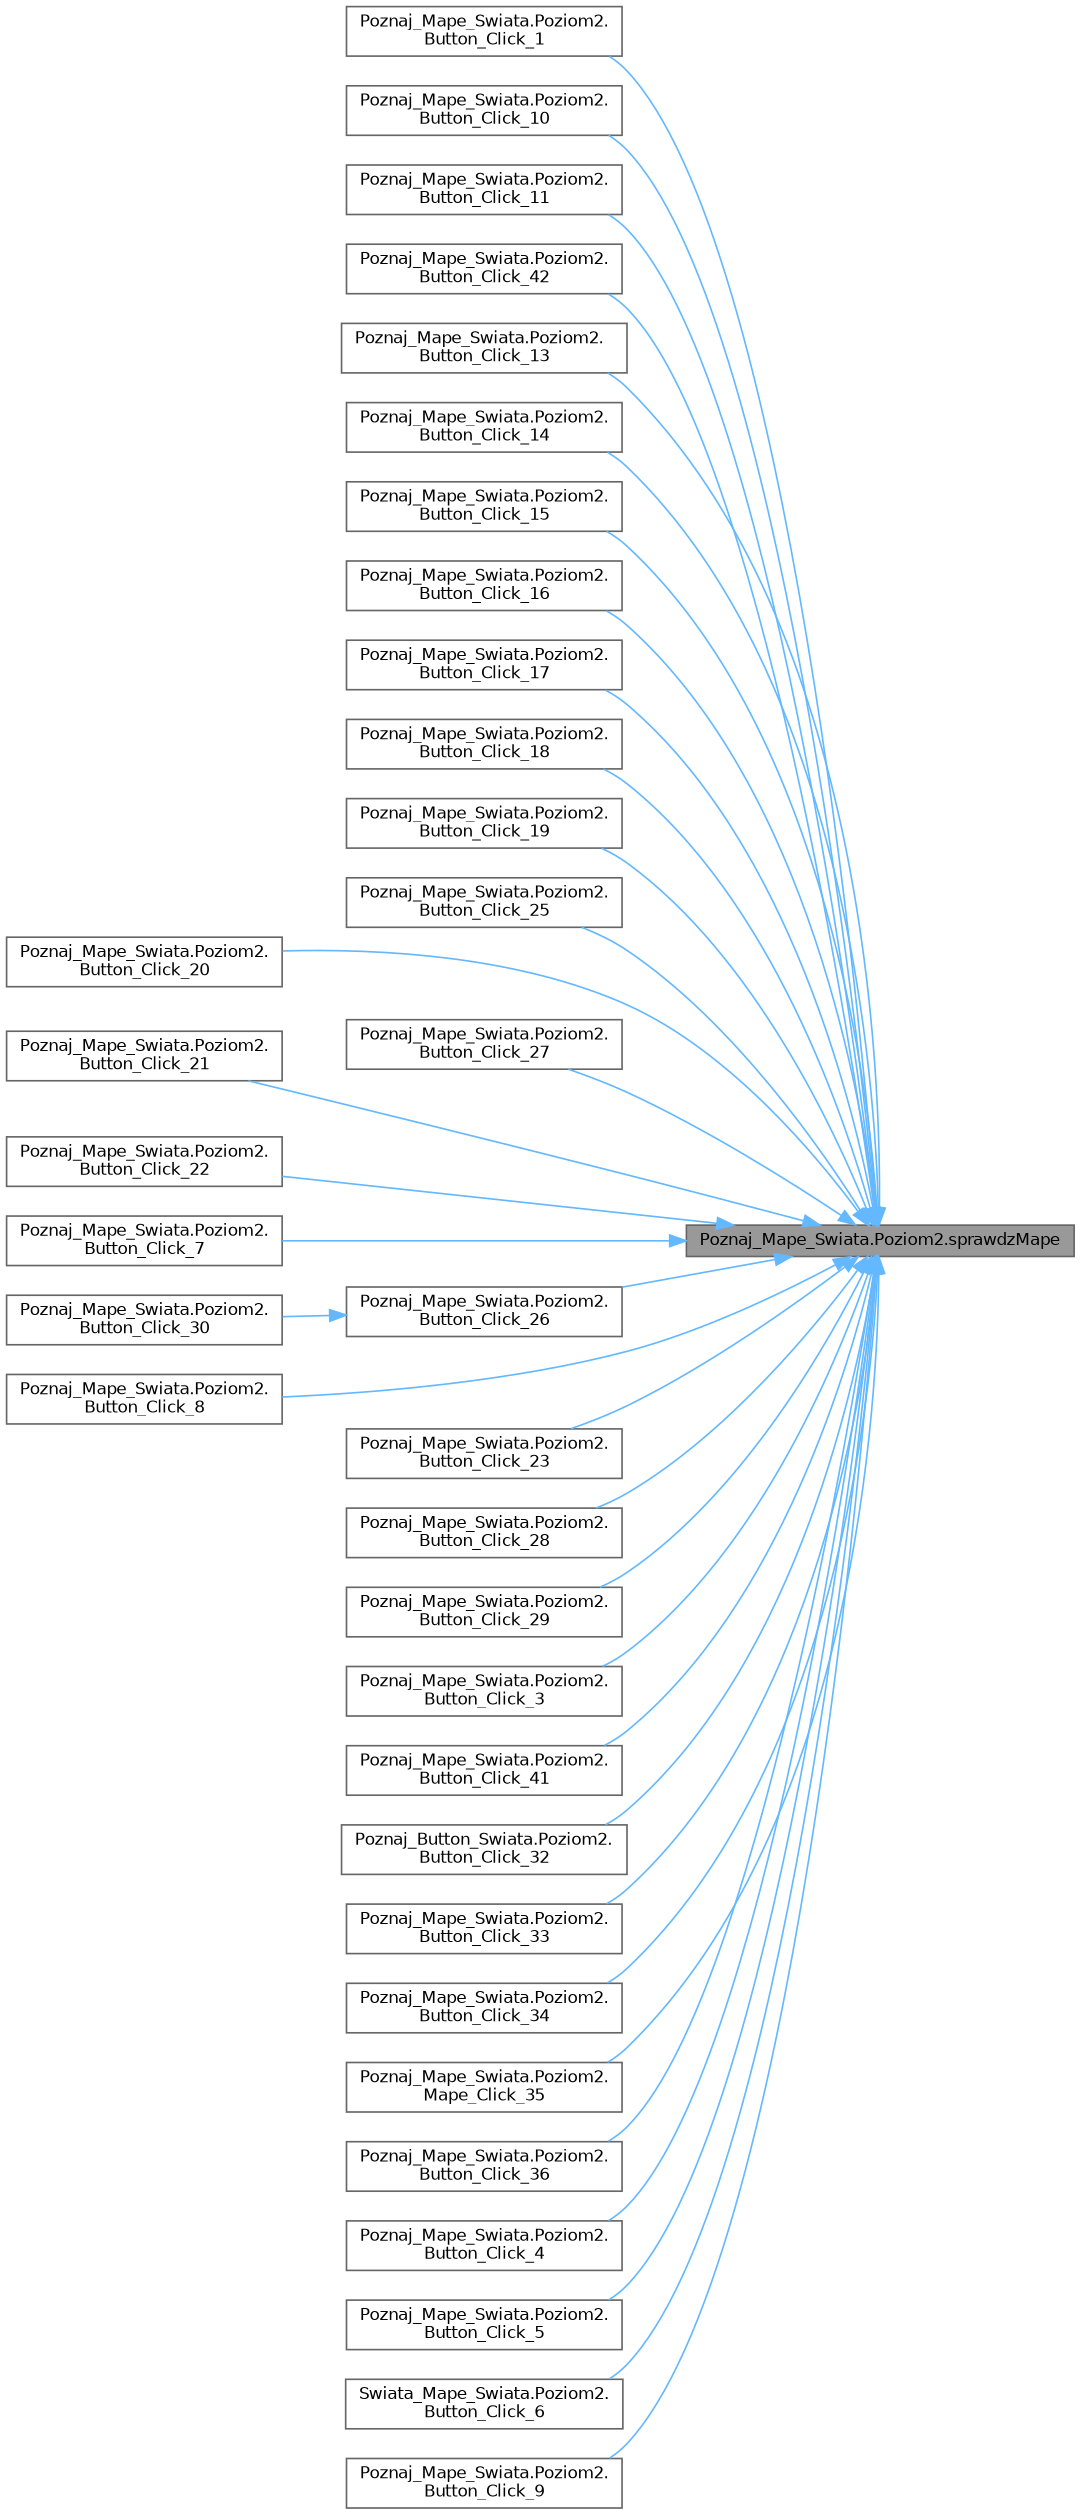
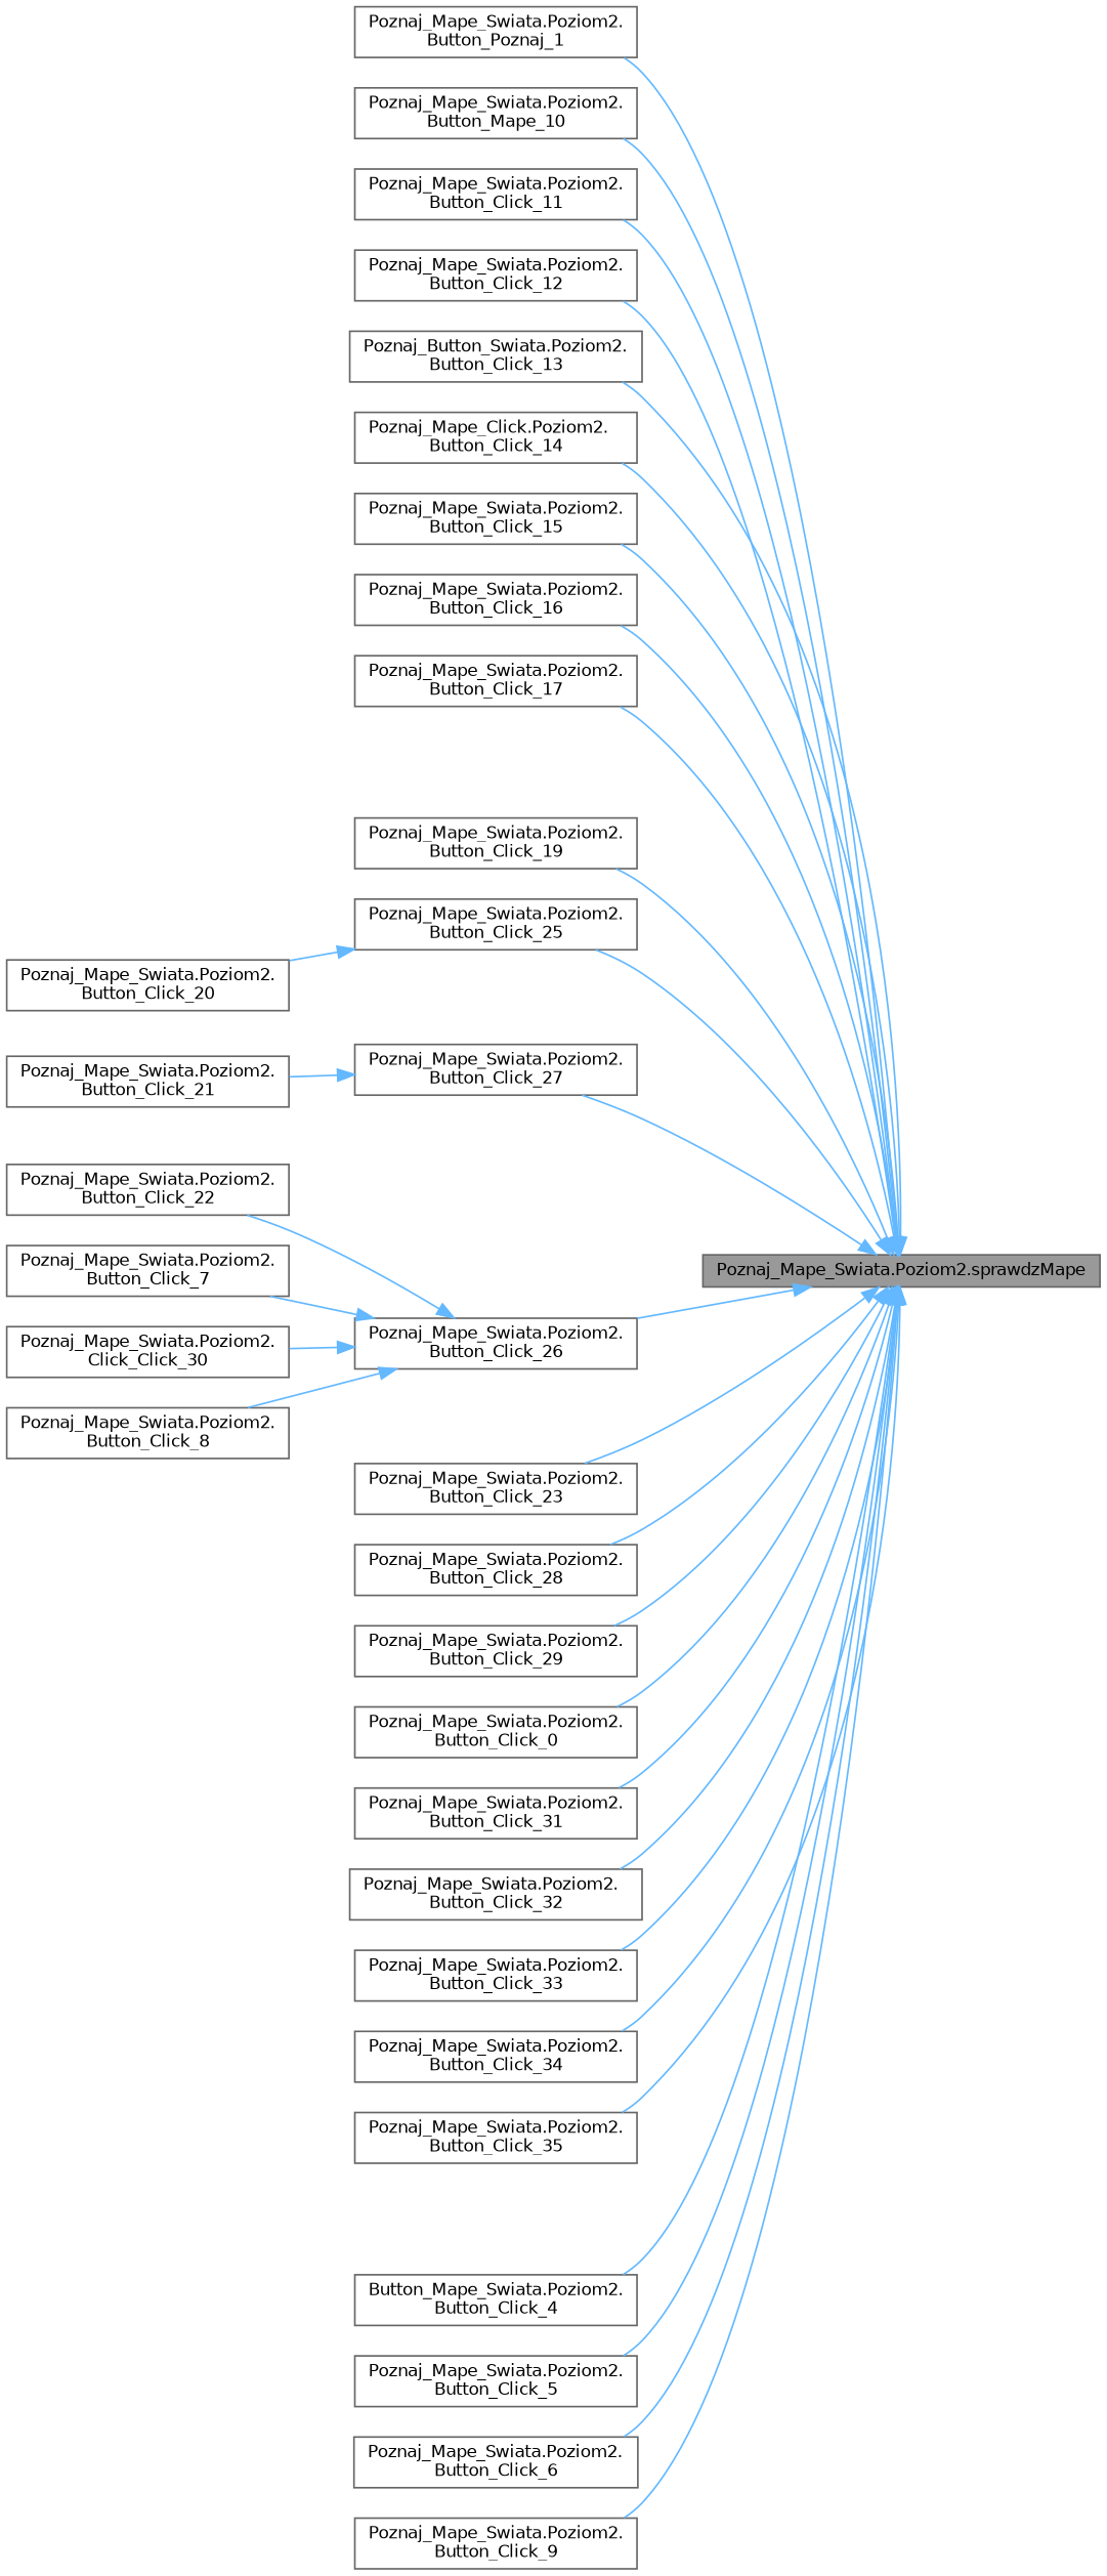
  digraph {
    rankdir=RL
    node [color=grey40 fillcolor=white fontname=Helvetica fontsize=10 shape=box style=filled]
    edge [color=steelblue1 dir=back fontname=Helvetica fontsize=10 labelfontname=Helvetica labelfontsize=10 style=solid]
    n1 [color=gray40 fillcolor=grey60 fontcolor=black height=0.2 label="Poznaj_Mape_Swiata.Poziom2.sprawdzMape" width=0.4]
-   n2 [height=0.2 label="Poznaj_Mape_Swiata.Poziom2.\lButton_Click_1" width=0.4]
-   n3 [height=0.2 label="Poznaj_Mape_Swiata.Poziom2.\lButton_Click_10" width=0.4]
+   n2 [height=0.2 label="Poznaj_Mape_Swiata.Poziom2.\lButton_Poznaj_1" width=0.4]
+   n3 [height=0.2 label="Poznaj_Mape_Swiata.Poziom2.\lButton_Mape_10" width=0.4]
    n4 [height=0.2 label="Poznaj_Mape_Swiata.Poziom2.\lButton_Click_11" width=0.4]
-   n5 [height=0.2 label="Poznaj_Mape_Swiata.Poziom2.\lButton_Click_42" width=0.4]
-   n6 [height=0.2 label="Poznaj_Mape_Swiata.Poziom2.\lButton_Click_13" width=0.4]
-   n7 [height=0.2 label="Poznaj_Mape_Swiata.Poziom2.\lButton_Click_14" width=0.4]
+   n5 [height=0.2 label="Poznaj_Mape_Swiata.Poziom2.\lButton_Click_12" width=0.4]
+   n6 [height=0.2 label="Poznaj_Button_Swiata.Poziom2.\lButton_Click_13" width=0.4]
+   n7 [height=0.2 label="Poznaj_Mape_Click.Poziom2.\lButton_Click_14" width=0.4]
    n8 [height=0.2 label="Poznaj_Mape_Swiata.Poziom2.\lButton_Click_15" width=0.4]
    n9 [height=0.2 label="Poznaj_Mape_Swiata.Poziom2.\lButton_Click_16" width=0.4]
    n10 [height=0.2 label="Poznaj_Mape_Swiata.Poziom2.\lButton_Click_17" width=0.4]
-   n11 [height=0.2 label="Poznaj_Mape_Swiata.Poziom2.\lButton_Click_18" width=0.4]
    n12 [height=0.2 label="Poznaj_Mape_Swiata.Poziom2.\lButton_Click_19" width=0.4]
    n13 [height=0.2 label="Poznaj_Mape_Swiata.Poziom2.\lButton_Click_20" width=0.4]
    n14 [height=0.2 label="Poznaj_Mape_Swiata.Poziom2.\lButton_Click_21" width=0.4]
    n15 [height=0.2 label="Poznaj_Mape_Swiata.Poziom2.\lButton_Click_22" width=0.4]
    n16 [height=0.2 label="Poznaj_Mape_Swiata.Poziom2.\lButton_Click_23" width=0.4]
    n17 [height=0.2 label="Poznaj_Mape_Swiata.Poziom2.\lButton_Click_25" width=0.4]
    n18 [height=0.2 label="Poznaj_Mape_Swiata.Poziom2.\lButton_Click_26" width=0.4]
    n19 [height=0.2 label="Poznaj_Mape_Swiata.Poziom2.\lButton_Click_27" width=0.4]
    n20 [height=0.2 label="Poznaj_Mape_Swiata.Poziom2.\lButton_Click_28" width=0.4]
    n21 [height=0.2 label="Poznaj_Mape_Swiata.Poziom2.\lButton_Click_29" width=0.4]
-   n22 [height=0.2 label="Poznaj_Mape_Swiata.Poziom2.\lButton_Click_3" width=0.4]
-   n23 [height=0.2 label="Poznaj_Mape_Swiata.Poziom2.\lButton_Click_41" width=0.4]
-   n24 [height=0.2 label="Poznaj_Button_Swiata.Poziom2.\lButton_Click_32" width=0.4]
+   n22 [height=0.2 label="Poznaj_Mape_Swiata.Poziom2.\lButton_Click_0" width=0.4]
+   n23 [height=0.2 label="Poznaj_Mape_Swiata.Poziom2.\lButton_Click_31" width=0.4]
+   n24 [height=0.2 label="Poznaj_Mape_Swiata.Poziom2.\lButton_Click_32" width=0.4]
    n25 [height=0.2 label="Poznaj_Mape_Swiata.Poziom2.\lButton_Click_33" width=0.4]
    n26 [height=0.2 label="Poznaj_Mape_Swiata.Poziom2.\lButton_Click_34" width=0.4]
-   n27 [height=0.2 label="Poznaj_Mape_Swiata.Poziom2.\lMape_Click_35" width=0.4]
-   n28 [height=0.2 label="Poznaj_Mape_Swiata.Poziom2.\lButton_Click_36" width=0.4]
-   n29 [height=0.2 label="Poznaj_Mape_Swiata.Poziom2.\lButton_Click_4" width=0.4]
+   n27 [height=0.2 label="Poznaj_Mape_Swiata.Poziom2.\lButton_Click_35" width=0.4]
+   n29 [height=0.2 label="Button_Mape_Swiata.Poziom2.\lButton_Click_4" width=0.4]
    n30 [height=0.2 label="Poznaj_Mape_Swiata.Poziom2.\lButton_Click_5" width=0.4]
-   n31 [height=0.2 label="Swiata_Mape_Swiata.Poziom2.\lButton_Click_6" width=0.4]
+   n31 [height=0.2 label="Poznaj_Mape_Swiata.Poziom2.\lButton_Click_6" width=0.4]
    n32 [height=0.2 label="Poznaj_Mape_Swiata.Poziom2.\lButton_Click_7" width=0.4]
    n33 [height=0.2 label="Poznaj_Mape_Swiata.Poziom2.\lButton_Click_8" width=0.4]
    n34 [height=0.2 label="Poznaj_Mape_Swiata.Poziom2.\lButton_Click_9" width=0.4]
-   n35 [height=0.2 label="Poznaj_Mape_Swiata.Poziom2.\lButton_Click_30" width=0.4]
+   n35 [height=0.2 label="Poznaj_Mape_Swiata.Poziom2.\lClick_Click_30" width=0.4]
    n1 -> n2
    n1 -> n3
    n1 -> n4
    n1 -> n5
    n1 -> n6
    n1 -> n7
    n1 -> n8
    n1 -> n9
    n1 -> n10
-   n1 -> n11
    n1 -> n12
-   n1 -> n13
-   n1 -> n14
-   n1 -> n15
+   n17 -> n13
+   n19 -> n14
+   n18 -> n15
    n1 -> n16
    n1 -> n17
    n1 -> n18
    n1 -> n19
    n1 -> n20
    n1 -> n21
    n1 -> n22
    n1 -> n23
    n1 -> n24
    n1 -> n25
    n1 -> n26
    n1 -> n27
-   n1 -> n28
    n1 -> n29
    n1 -> n30
    n1 -> n31
-   n1 -> n32
-   n1 -> n33
+   n18 -> n32
+   n18 -> n33
    n1 -> n34
    n18 -> n35
  }
